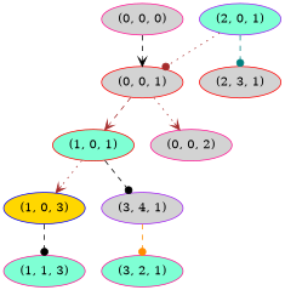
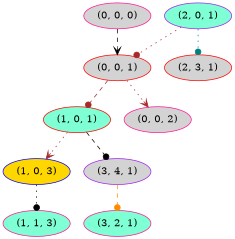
  digraph {
    rankdir=TB
    node [color=deeppink fillcolor=lightgrey style=filled]
    edge [arrowhead=dot color=brown style=dashed]
    "(0, 0, 1)" [color=red]
    "(0, 0, 0)"
    "(1, 0, 1)" [color=red fillcolor=aquamarine]
    "(0, 0, 2)"
    "(1, 0, 3)" [color=blue fillcolor=gold]
    n6 [color=purple label="(3, 4, 1)"]
    "(2, 0, 1)" [color=purple fillcolor=aquamarine]
    "(2, 3, 1)" [color=red]
    "(1, 1, 3)" [fillcolor=aquamarine]
    "(3, 2, 1)" [fillcolor=aquamarine]
-   "(0, 0, 1)" -> "(1, 0, 1)" [arrowhead=vee]
+   "(0, 0, 1)" -> "(1, 0, 1)"
    "(0, 0, 1)" -> "(0, 0, 2)" [arrowhead=vee style=dotted]
    "(0, 0, 0)" -> "(0, 0, 1)" [arrowhead=vee color=black]
    "(1, 0, 1)" -> "(1, 0, 3)" [arrowhead=vee style=dotted]
    "(1, 0, 1)" -> n6 [color=black]
-   "(1, 0, 3)" -> "(1, 1, 3)" [color=black]
+   "(1, 0, 3)" -> "(1, 1, 3)" [color=black style=dotted]
    n6 -> "(3, 2, 1)" [color=darkorange]
    "(2, 0, 1)" -> "(0, 0, 1)" [style=dotted]
-   "(2, 0, 1)" -> "(2, 3, 1)" [color=teal]
+   "(2, 0, 1)" -> "(2, 3, 1)" [color=teal style=dotted]
  }
